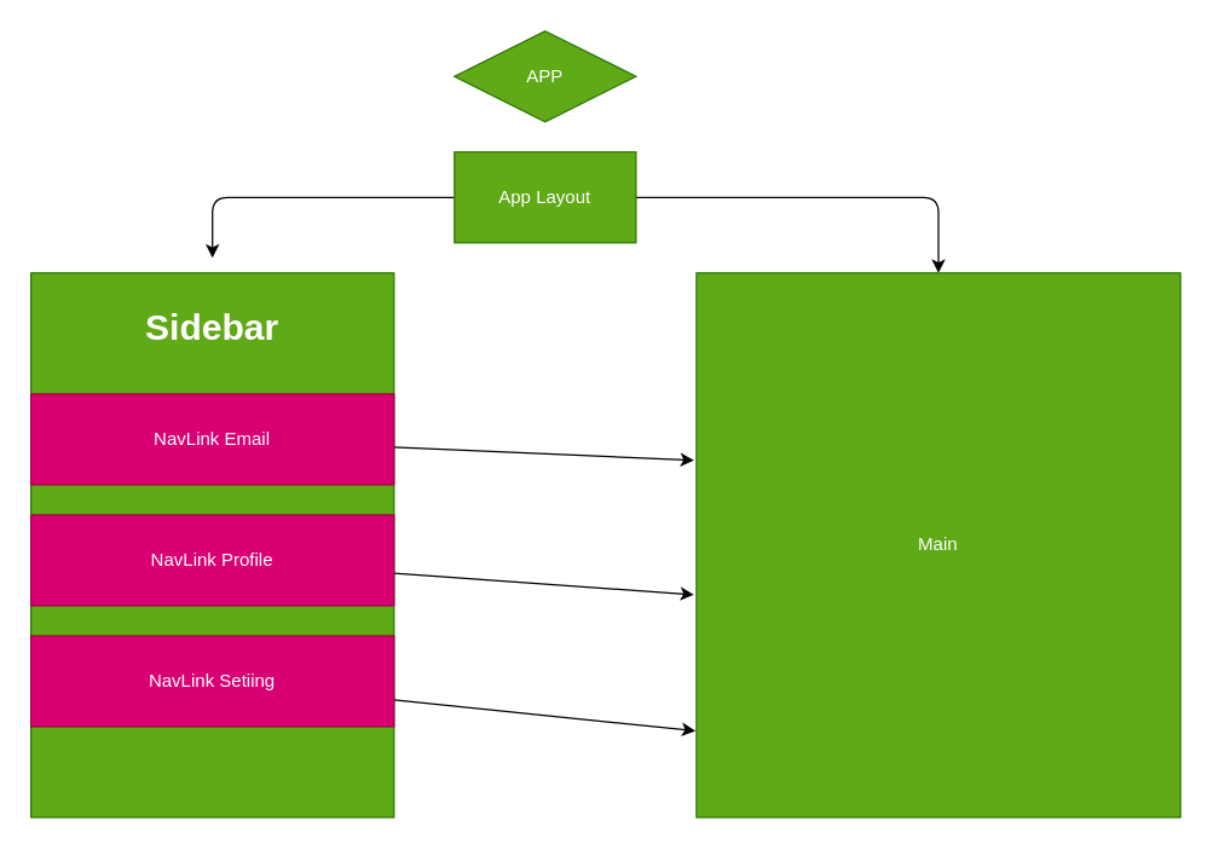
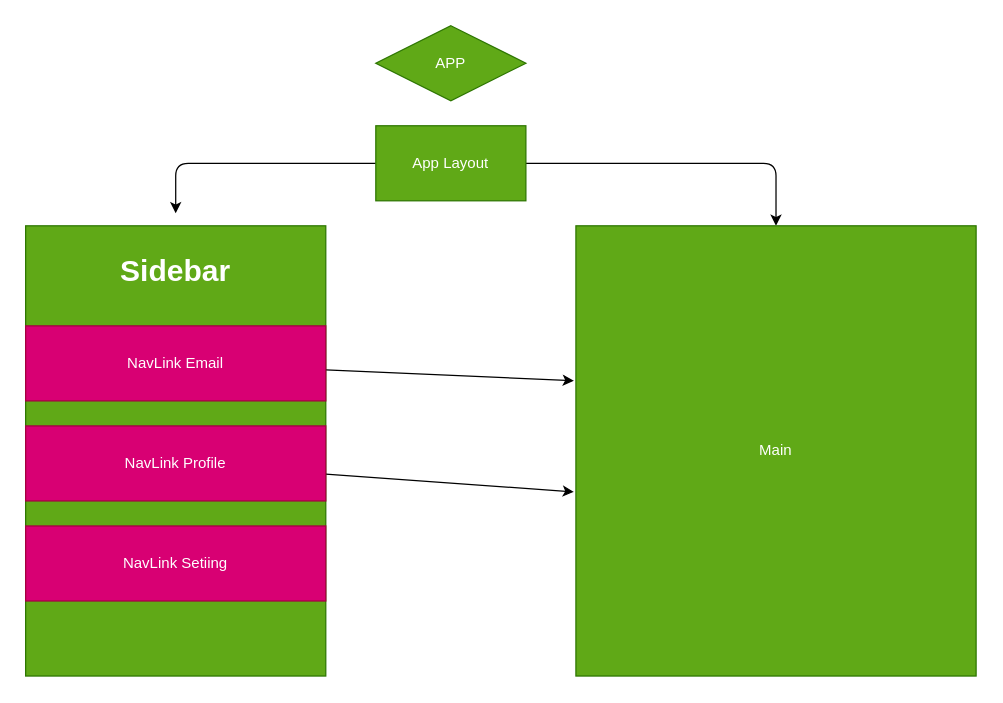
  <mxCell id="0" />
  <mxCell id="1" parent="0" />
  <mxCell id="2" value="APP&lt;br&gt;" style="rhombus;whiteSpace=wrap;html=1;fillColor=#60a917;fontColor=#ffffff;strokeColor=#2D7600;" parent="1" vertex="1"><mxGeometry x="300" y="20" width="120" height="60" as="geometry" /></mxCell>
  <mxCell id="3" value="" style="edgeStyle=none;html=1;entryX=0.5;entryY=0;entryDx=0;entryDy=0;" parent="1" source="5" target="7" edge="1"><mxGeometry relative="1" as="geometry"><mxPoint x="580" y="130" as="targetPoint" /><Array as="points"><mxPoint x="620" y="130" /></Array></mxGeometry></mxCell>
  <mxCell id="4" value="" style="edgeStyle=none;html=1;" parent="1" source="5" edge="1"><mxGeometry relative="1" as="geometry"><mxPoint x="140" y="170" as="targetPoint" /><Array as="points"><mxPoint x="140" y="130" /></Array></mxGeometry></mxCell>
  <mxCell id="5" value="App Layout" style="whiteSpace=wrap;html=1;fillColor=#60a917;fontColor=#ffffff;strokeColor=#2D7600;" parent="1" vertex="1"><mxGeometry x="300" y="100" width="120" height="60" as="geometry" /></mxCell>
  <mxCell id="6" value="&lt;h1&gt;Sidebar&lt;/h1&gt;" style="whiteSpace=wrap;html=1;fillColor=#60a917;fontColor=#ffffff;strokeColor=#2D7600;verticalAlign=top;" parent="1" vertex="1"><mxGeometry x="20" y="180" width="240" height="360" as="geometry" /></mxCell>
  <mxCell id="7" value="Main" style="whiteSpace=wrap;html=1;fillColor=#60a917;fontColor=#ffffff;strokeColor=#2D7600;rounded=0;" parent="1" vertex="1"><mxGeometry x="460" y="180" width="320" height="360" as="geometry" /></mxCell>
  <mxCell id="8" value="" style="edgeStyle=none;html=1;entryX=-0.005;entryY=0.344;entryDx=0;entryDy=0;entryPerimeter=0;" parent="1" source="9" target="7" edge="1"><mxGeometry relative="1" as="geometry"><mxPoint x="220" y="290" as="targetPoint" /></mxGeometry></mxCell>
  <mxCell id="9" value="NavLink Email" style="whiteSpace=wrap;html=1;fillColor=#d80073;fontColor=#ffffff;strokeColor=#A50040;" parent="1" vertex="1"><mxGeometry x="20" y="260" width="240" height="60" as="geometry" /></mxCell>
  <mxCell id="10" value="" style="edgeStyle=none;html=1;entryX=-0.005;entryY=0.591;entryDx=0;entryDy=0;entryPerimeter=0;" parent="1" source="11" target="7" edge="1"><mxGeometry relative="1" as="geometry"><mxPoint x="220" y="370" as="targetPoint" /></mxGeometry></mxCell>
  <mxCell id="11" value="NavLink Profile" style="whiteSpace=wrap;html=1;fillColor=#d80073;fontColor=#ffffff;strokeColor=#A50040;" parent="1" vertex="1"><mxGeometry x="20" y="340" width="240" height="60" as="geometry" /></mxCell>
- <mxCell id="12" value="" style="edgeStyle=none;html=1;entryX=-0.002;entryY=0.841;entryDx=0;entryDy=0;entryPerimeter=0;" parent="1" source="13" target="7" edge="1"><mxGeometry relative="1" as="geometry"><mxPoint x="220" y="450" as="targetPoint" /></mxGeometry></mxCell>
  <mxCell id="13" value="NavLink Setiing" style="whiteSpace=wrap;html=1;fillColor=#d80073;fontColor=#ffffff;strokeColor=#A50040;" parent="1" vertex="1"><mxGeometry x="20" y="420" width="240" height="60" as="geometry" /></mxCell>
